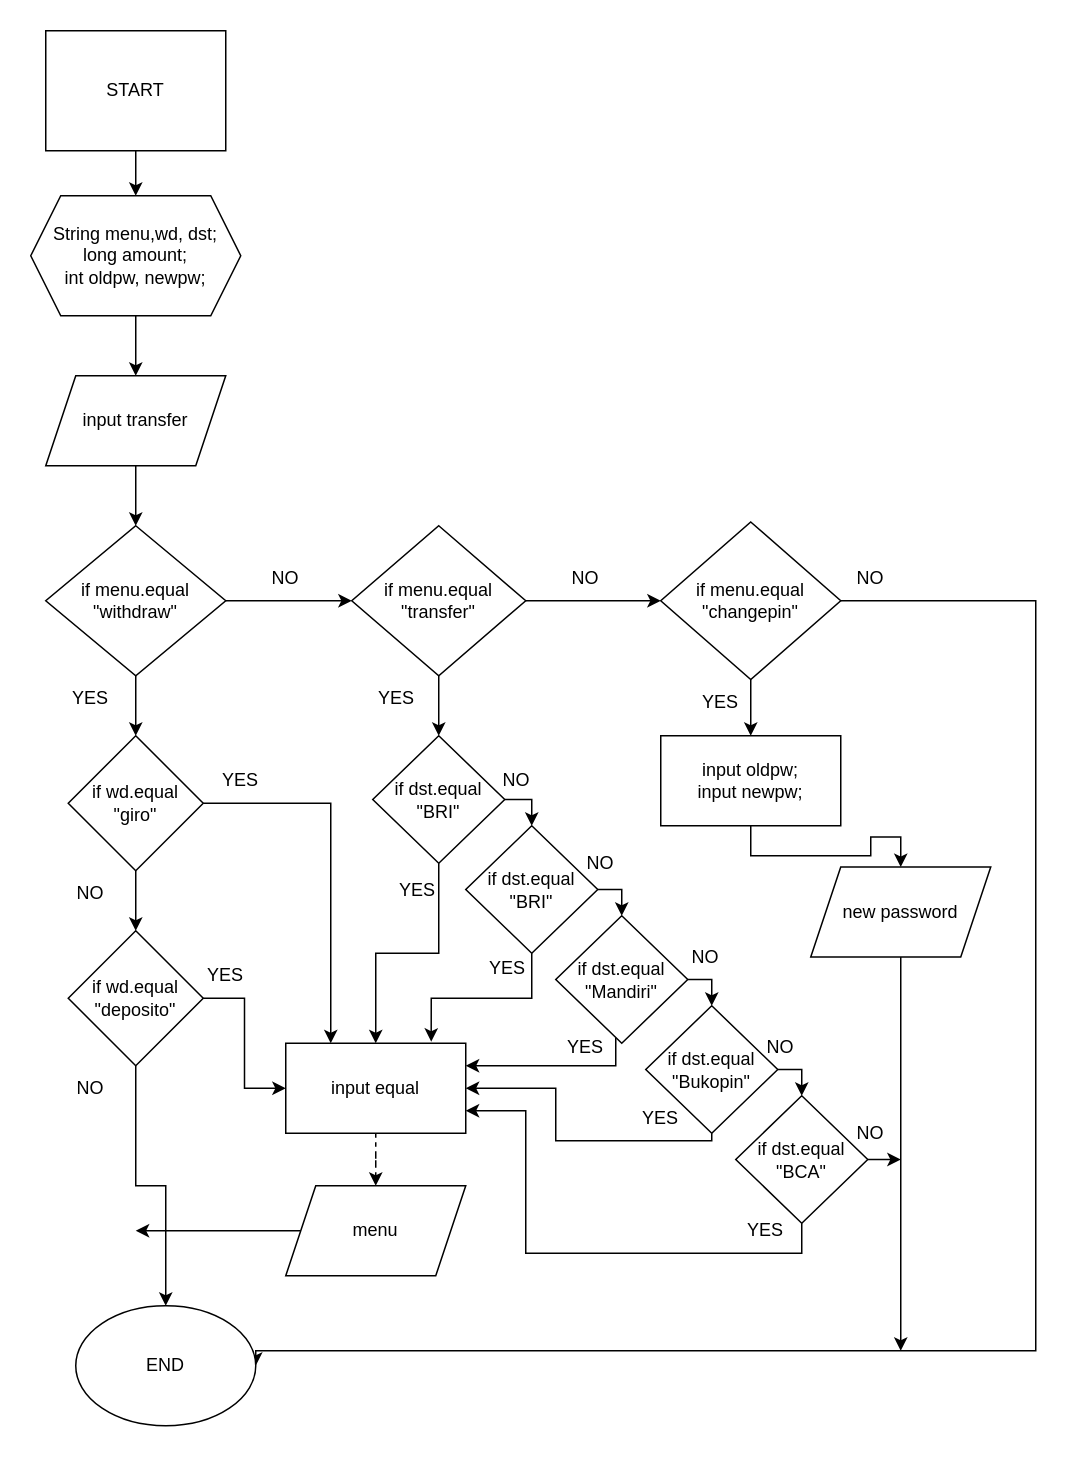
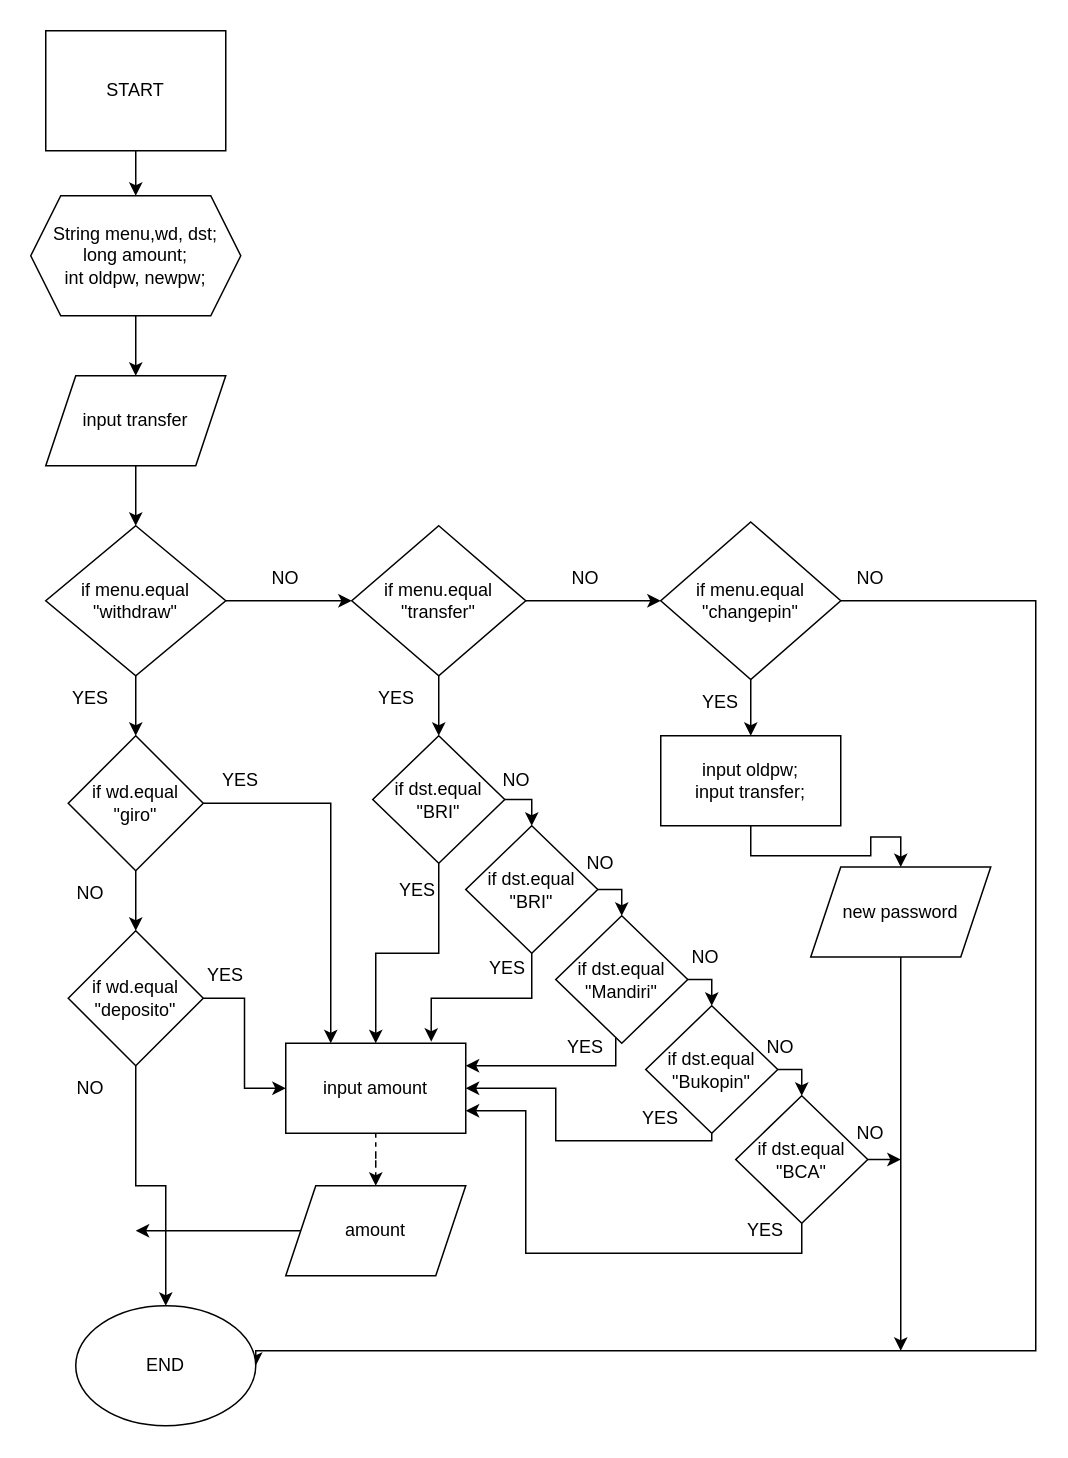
  <mxCell id="0" />
  <mxCell id="1" parent="0" />
  <mxCell id="2" value="" style="edgeStyle=orthogonalEdgeStyle;rounded=0;orthogonalLoop=1;jettySize=auto;html=1;" edge="1" parent="1" source="3" target="5"><mxGeometry relative="1" as="geometry" /></mxCell>
  <mxCell id="3" value="START" style="whiteSpace=wrap;html=1;rounded=0;" parent="1" vertex="1"><mxGeometry x="30" y="20" width="120" height="80" as="geometry" /></mxCell>
  <mxCell id="4" value="" style="edgeStyle=orthogonalEdgeStyle;rounded=0;orthogonalLoop=1;jettySize=auto;html=1;" edge="1" parent="1" source="5" target="7"><mxGeometry relative="1" as="geometry" /></mxCell>
  <mxCell id="5" value="String menu,wd, dst;&lt;br&gt;long amount;&lt;br&gt;int oldpw, newpw;" style="shape=hexagon;perimeter=hexagonPerimeter2;whiteSpace=wrap;html=1;fixedSize=1;" parent="1" vertex="1"><mxGeometry x="20" y="130" width="140" height="80" as="geometry" /></mxCell>
  <mxCell id="6" value="" style="edgeStyle=orthogonalEdgeStyle;rounded=0;orthogonalLoop=1;jettySize=auto;html=1;" edge="1" parent="1" source="7" target="10"><mxGeometry relative="1" as="geometry" /></mxCell>
  <mxCell id="7" value="input transfer" style="shape=parallelogram;perimeter=parallelogramPerimeter;whiteSpace=wrap;html=1;fixedSize=1;" parent="1" vertex="1"><mxGeometry x="30" y="250" width="120" height="60" as="geometry" /></mxCell>
  <mxCell id="8" style="edgeStyle=orthogonalEdgeStyle;rounded=0;orthogonalLoop=1;jettySize=auto;html=1;entryX=0;entryY=0.5;entryDx=0;entryDy=0;" edge="1" parent="1" source="10" target="13"><mxGeometry relative="1" as="geometry" /></mxCell>
  <mxCell id="9" value="" style="edgeStyle=orthogonalEdgeStyle;rounded=0;orthogonalLoop=1;jettySize=auto;html=1;" edge="1" parent="1" source="10" target="19"><mxGeometry relative="1" as="geometry" /></mxCell>
  <mxCell id="10" value="if menu.equal &quot;withdraw&quot;" style="rhombus;whiteSpace=wrap;html=1;" parent="1" vertex="1"><mxGeometry x="30" y="350" width="120" height="100" as="geometry" /></mxCell>
  <mxCell id="11" style="edgeStyle=orthogonalEdgeStyle;rounded=0;orthogonalLoop=1;jettySize=auto;html=1;entryX=0;entryY=0.5;entryDx=0;entryDy=0;" edge="1" parent="1" source="13" target="16"><mxGeometry relative="1" as="geometry"><mxPoint x="420" y="400" as="targetPoint" /></mxGeometry></mxCell>
  <mxCell id="12" value="" style="edgeStyle=orthogonalEdgeStyle;rounded=0;orthogonalLoop=1;jettySize=auto;html=1;" edge="1" parent="1" source="13" target="22"><mxGeometry relative="1" as="geometry" /></mxCell>
  <mxCell id="13" value="if menu.equal&lt;br&gt;&quot;transfer&quot;" style="rhombus;whiteSpace=wrap;html=1;" parent="1" vertex="1"><mxGeometry x="234" y="350" width="116" height="100" as="geometry" /></mxCell>
  <mxCell id="14" value="" style="edgeStyle=orthogonalEdgeStyle;rounded=0;orthogonalLoop=1;jettySize=auto;html=1;" edge="1" parent="1" source="16" target="24"><mxGeometry relative="1" as="geometry" /></mxCell>
  <mxCell id="15" style="edgeStyle=orthogonalEdgeStyle;rounded=0;orthogonalLoop=1;jettySize=auto;html=1;entryX=1;entryY=0.5;entryDx=0;entryDy=0;" edge="1" parent="1" source="16" target="42"><mxGeometry relative="1" as="geometry"><mxPoint x="600" y="900" as="targetPoint" /><Array as="points"><mxPoint x="690" y="400" /><mxPoint x="690" y="900" /></Array></mxGeometry></mxCell>
  <mxCell id="16" value="if menu.equal&lt;br&gt;&quot;changepin&quot;" style="rhombus;whiteSpace=wrap;html=1;" parent="1" vertex="1"><mxGeometry x="440" y="347.5" width="120" height="105" as="geometry" /></mxCell>
  <mxCell id="17" value="" style="edgeStyle=orthogonalEdgeStyle;rounded=0;orthogonalLoop=1;jettySize=auto;html=1;" edge="1" parent="1" source="19" target="27"><mxGeometry relative="1" as="geometry" /></mxCell>
  <mxCell id="18" style="edgeStyle=orthogonalEdgeStyle;rounded=0;orthogonalLoop=1;jettySize=auto;html=1;entryX=0.25;entryY=0;entryDx=0;entryDy=0;" edge="1" parent="1" source="19" target="44"><mxGeometry relative="1" as="geometry" /></mxCell>
  <mxCell id="19" value="if wd.equal&lt;br&gt;&quot;giro&quot;" style="rhombus;whiteSpace=wrap;html=1;" parent="1" vertex="1"><mxGeometry x="45" y="490" width="90" height="90" as="geometry" /></mxCell>
  <mxCell id="20" style="edgeStyle=orthogonalEdgeStyle;rounded=0;orthogonalLoop=1;jettySize=auto;html=1;entryX=0.5;entryY=0;entryDx=0;entryDy=0;" edge="1" parent="1" source="22" target="30"><mxGeometry relative="1" as="geometry"><Array as="points"><mxPoint x="354" y="533" /></Array></mxGeometry></mxCell>
  <mxCell id="21" style="edgeStyle=orthogonalEdgeStyle;rounded=0;orthogonalLoop=1;jettySize=auto;html=1;entryX=0.5;entryY=0;entryDx=0;entryDy=0;" edge="1" parent="1" source="22" target="44"><mxGeometry relative="1" as="geometry" /></mxCell>
  <mxCell id="22" value="if dst.equal&lt;br&gt;&quot;BRI&quot;" style="rhombus;whiteSpace=wrap;html=1;" parent="1" vertex="1"><mxGeometry x="248" y="490" width="88" height="85" as="geometry" /></mxCell>
  <mxCell id="23" style="edgeStyle=orthogonalEdgeStyle;rounded=0;orthogonalLoop=1;jettySize=auto;html=1;entryX=0.5;entryY=0;entryDx=0;entryDy=0;" edge="1" parent="1" source="24" target="41"><mxGeometry relative="1" as="geometry" /></mxCell>
- <mxCell id="24" value="input oldpw;&lt;br&gt;input newpw;" style="rounded=0;whiteSpace=wrap;html=1;" parent="1" vertex="1"><mxGeometry x="440" y="490" width="120" height="60" as="geometry" /></mxCell>
+ <mxCell id="24" value="input oldpw;&lt;br&gt;input transfer;" style="rounded=0;whiteSpace=wrap;html=1;" parent="1" vertex="1"><mxGeometry x="440" y="490" width="120" height="60" as="geometry" /></mxCell>
  <mxCell id="25" style="edgeStyle=orthogonalEdgeStyle;rounded=0;orthogonalLoop=1;jettySize=auto;html=1;entryX=0;entryY=0.5;entryDx=0;entryDy=0;" edge="1" parent="1" source="27" target="44"><mxGeometry relative="1" as="geometry" /></mxCell>
  <mxCell id="26" style="edgeStyle=orthogonalEdgeStyle;rounded=0;orthogonalLoop=1;jettySize=auto;html=1;entryX=0.5;entryY=0;entryDx=0;entryDy=0;" edge="1" parent="1" source="27" target="42"><mxGeometry relative="1" as="geometry"><mxPoint x="90" y="820" as="targetPoint" /></mxGeometry></mxCell>
  <mxCell id="27" value="if wd.equal&lt;br&gt;&quot;deposito&quot;" style="rhombus;whiteSpace=wrap;html=1;" vertex="1" parent="1"><mxGeometry x="45" y="620" width="90" height="90" as="geometry" /></mxCell>
  <mxCell id="28" style="edgeStyle=orthogonalEdgeStyle;rounded=0;orthogonalLoop=1;jettySize=auto;html=1;entryX=0.5;entryY=0;entryDx=0;entryDy=0;" edge="1" parent="1" source="30" target="33"><mxGeometry relative="1" as="geometry"><Array as="points"><mxPoint x="414" y="593" /></Array></mxGeometry></mxCell>
  <mxCell id="29" style="edgeStyle=orthogonalEdgeStyle;rounded=0;orthogonalLoop=1;jettySize=auto;html=1;entryX=0.808;entryY=-0.017;entryDx=0;entryDy=0;entryPerimeter=0;" edge="1" parent="1" source="30" target="44"><mxGeometry relative="1" as="geometry" /></mxCell>
  <mxCell id="30" value="if dst.equal&lt;br&gt;&quot;BRI&quot;" style="rhombus;whiteSpace=wrap;html=1;" vertex="1" parent="1"><mxGeometry x="310" y="550" width="88" height="85" as="geometry" /></mxCell>
  <mxCell id="31" style="edgeStyle=orthogonalEdgeStyle;rounded=0;orthogonalLoop=1;jettySize=auto;html=1;exitX=1;exitY=0.5;exitDx=0;exitDy=0;entryX=0.5;entryY=0;entryDx=0;entryDy=0;" edge="1" parent="1" source="33" target="36"><mxGeometry relative="1" as="geometry" /></mxCell>
  <mxCell id="32" style="edgeStyle=orthogonalEdgeStyle;rounded=0;orthogonalLoop=1;jettySize=auto;html=1;entryX=1;entryY=0.25;entryDx=0;entryDy=0;" edge="1" parent="1" source="33" target="44"><mxGeometry relative="1" as="geometry"><Array as="points"><mxPoint x="410" y="710" /></Array></mxGeometry></mxCell>
  <mxCell id="33" value="if dst.equal&lt;br&gt;&quot;Mandiri&quot;" style="rhombus;whiteSpace=wrap;html=1;" vertex="1" parent="1"><mxGeometry x="370" y="610" width="88" height="85" as="geometry" /></mxCell>
  <mxCell id="34" style="edgeStyle=orthogonalEdgeStyle;rounded=0;orthogonalLoop=1;jettySize=auto;html=1;exitX=1;exitY=0.5;exitDx=0;exitDy=0;entryX=0.5;entryY=0;entryDx=0;entryDy=0;" edge="1" parent="1" source="36" target="39"><mxGeometry relative="1" as="geometry" /></mxCell>
  <mxCell id="35" style="edgeStyle=orthogonalEdgeStyle;rounded=0;orthogonalLoop=1;jettySize=auto;html=1;entryX=1;entryY=0.5;entryDx=0;entryDy=0;" edge="1" parent="1" source="36" target="44"><mxGeometry relative="1" as="geometry"><Array as="points"><mxPoint x="474" y="760" /><mxPoint x="370" y="760" /><mxPoint x="370" y="725" /></Array></mxGeometry></mxCell>
  <mxCell id="36" value="if dst.equal&lt;br&gt;&quot;Bukopin&quot;" style="rhombus;whiteSpace=wrap;html=1;" vertex="1" parent="1"><mxGeometry x="430" y="670" width="88" height="85" as="geometry" /></mxCell>
  <mxCell id="37" style="edgeStyle=orthogonalEdgeStyle;rounded=0;orthogonalLoop=1;jettySize=auto;html=1;exitX=0.5;exitY=1;exitDx=0;exitDy=0;entryX=1;entryY=0.75;entryDx=0;entryDy=0;" edge="1" parent="1" source="39" target="44"><mxGeometry relative="1" as="geometry"><Array as="points"><mxPoint x="534" y="835" /><mxPoint x="350" y="835" /><mxPoint x="350" y="740" /></Array></mxGeometry></mxCell>
  <mxCell id="38" style="edgeStyle=orthogonalEdgeStyle;rounded=0;orthogonalLoop=1;jettySize=auto;html=1;" edge="1" parent="1" source="39"><mxGeometry relative="1" as="geometry"><mxPoint x="600" y="772.5" as="targetPoint" /></mxGeometry></mxCell>
  <mxCell id="39" value="if dst.equal&lt;br&gt;&quot;BCA&quot;" style="rhombus;whiteSpace=wrap;html=1;" vertex="1" parent="1"><mxGeometry x="490" y="730" width="88" height="85" as="geometry" /></mxCell>
  <mxCell id="40" style="edgeStyle=orthogonalEdgeStyle;rounded=0;orthogonalLoop=1;jettySize=auto;html=1;" edge="1" parent="1" source="41"><mxGeometry relative="1" as="geometry"><mxPoint x="600" y="900" as="targetPoint" /></mxGeometry></mxCell>
  <mxCell id="41" value="new password" style="shape=parallelogram;perimeter=parallelogramPerimeter;whiteSpace=wrap;html=1;fixedSize=1;" vertex="1" parent="1"><mxGeometry x="540" y="577.5" width="120" height="60" as="geometry" /></mxCell>
  <mxCell id="42" value="END" style="ellipse;whiteSpace=wrap;html=1;" vertex="1" parent="1"><mxGeometry x="50" y="870" width="120" height="80" as="geometry" /></mxCell>
  <mxCell id="43" value="" style="edgeStyle=orthogonalEdgeStyle;rounded=0;orthogonalLoop=1;jettySize=auto;html=1;dashed=1;" edge="1" parent="1" source="44" target="46"><mxGeometry relative="1" as="geometry" /></mxCell>
- <mxCell id="44" value="input equal" style="rounded=0;whiteSpace=wrap;html=1;" vertex="1" parent="1"><mxGeometry x="190" y="695" width="120" height="60" as="geometry" /></mxCell>
+ <mxCell id="44" value="input amount" style="rounded=0;whiteSpace=wrap;html=1;" vertex="1" parent="1"><mxGeometry x="190" y="695" width="120" height="60" as="geometry" /></mxCell>
  <mxCell id="45" style="edgeStyle=orthogonalEdgeStyle;rounded=0;orthogonalLoop=1;jettySize=auto;html=1;" edge="1" parent="1" source="46"><mxGeometry relative="1" as="geometry"><mxPoint x="90" y="820" as="targetPoint" /></mxGeometry></mxCell>
- <mxCell id="46" value="menu" style="shape=parallelogram;perimeter=parallelogramPerimeter;whiteSpace=wrap;html=1;fixedSize=1;" vertex="1" parent="1"><mxGeometry x="190" y="790" width="120" height="60" as="geometry" /></mxCell>
+ <mxCell id="46" value="amount" style="shape=parallelogram;perimeter=parallelogramPerimeter;whiteSpace=wrap;html=1;fixedSize=1;" vertex="1" parent="1"><mxGeometry x="190" y="790" width="120" height="60" as="geometry" /></mxCell>
  <mxCell id="47" value="YES" style="text;html=1;strokeColor=none;fillColor=none;align=center;verticalAlign=middle;whiteSpace=wrap;rounded=0;" vertex="1" parent="1"><mxGeometry x="30" y="450" width="60" height="30" as="geometry" /></mxCell>
  <mxCell id="48" value="YES" style="text;html=1;strokeColor=none;fillColor=none;align=center;verticalAlign=middle;whiteSpace=wrap;rounded=0;" vertex="1" parent="1"><mxGeometry x="130" y="505" width="60" height="30" as="geometry" /></mxCell>
  <mxCell id="49" value="YES" style="text;html=1;strokeColor=none;fillColor=none;align=center;verticalAlign=middle;whiteSpace=wrap;rounded=0;" vertex="1" parent="1"><mxGeometry x="120" y="635" width="60" height="30" as="geometry" /></mxCell>
  <mxCell id="50" value="YES" style="text;html=1;strokeColor=none;fillColor=none;align=center;verticalAlign=middle;whiteSpace=wrap;rounded=0;" vertex="1" parent="1"><mxGeometry x="248" y="577.5" width="60" height="30" as="geometry" /></mxCell>
  <mxCell id="51" value="YES" style="text;html=1;strokeColor=none;fillColor=none;align=center;verticalAlign=middle;whiteSpace=wrap;rounded=0;" vertex="1" parent="1"><mxGeometry x="308" y="630" width="60" height="30" as="geometry" /></mxCell>
  <mxCell id="52" value="YES" style="text;html=1;strokeColor=none;fillColor=none;align=center;verticalAlign=middle;whiteSpace=wrap;rounded=0;" vertex="1" parent="1"><mxGeometry x="360" y="682.5" width="60" height="30" as="geometry" /></mxCell>
  <mxCell id="53" value="YES" style="text;html=1;strokeColor=none;fillColor=none;align=center;verticalAlign=middle;whiteSpace=wrap;rounded=0;" vertex="1" parent="1"><mxGeometry x="410" y="730" width="60" height="30" as="geometry" /></mxCell>
  <mxCell id="54" value="YES" style="text;html=1;strokeColor=none;fillColor=none;align=center;verticalAlign=middle;whiteSpace=wrap;rounded=0;" vertex="1" parent="1"><mxGeometry x="480" y="805" width="60" height="30" as="geometry" /></mxCell>
  <mxCell id="55" value="NO" style="text;html=1;strokeColor=none;fillColor=none;align=center;verticalAlign=middle;whiteSpace=wrap;rounded=0;" vertex="1" parent="1"><mxGeometry x="160" y="370" width="60" height="30" as="geometry" /></mxCell>
  <mxCell id="56" value="NO" style="text;html=1;strokeColor=none;fillColor=none;align=center;verticalAlign=middle;whiteSpace=wrap;rounded=0;" vertex="1" parent="1"><mxGeometry x="360" y="370" width="60" height="30" as="geometry" /></mxCell>
  <mxCell id="57" value="NO" style="text;html=1;strokeColor=none;fillColor=none;align=center;verticalAlign=middle;whiteSpace=wrap;rounded=0;" vertex="1" parent="1"><mxGeometry x="550" y="370" width="60" height="30" as="geometry" /></mxCell>
  <mxCell id="58" value="NO" style="text;html=1;strokeColor=none;fillColor=none;align=center;verticalAlign=middle;whiteSpace=wrap;rounded=0;" vertex="1" parent="1"><mxGeometry x="370" y="560" width="60" height="30" as="geometry" /></mxCell>
  <mxCell id="59" value="NO" style="text;html=1;strokeColor=none;fillColor=none;align=center;verticalAlign=middle;whiteSpace=wrap;rounded=0;" vertex="1" parent="1"><mxGeometry x="314" y="505" width="60" height="30" as="geometry" /></mxCell>
  <mxCell id="60" value="NO" style="text;html=1;strokeColor=none;fillColor=none;align=center;verticalAlign=middle;whiteSpace=wrap;rounded=0;" vertex="1" parent="1"><mxGeometry x="440" y="622.5" width="60" height="30" as="geometry" /></mxCell>
  <mxCell id="61" value="NO" style="text;html=1;strokeColor=none;fillColor=none;align=center;verticalAlign=middle;whiteSpace=wrap;rounded=0;" vertex="1" parent="1"><mxGeometry x="490" y="682.5" width="60" height="30" as="geometry" /></mxCell>
  <mxCell id="62" value="NO" style="text;html=1;strokeColor=none;fillColor=none;align=center;verticalAlign=middle;whiteSpace=wrap;rounded=0;" vertex="1" parent="1"><mxGeometry x="550" y="740" width="60" height="30" as="geometry" /></mxCell>
  <mxCell id="63" value="YES" style="text;html=1;strokeColor=none;fillColor=none;align=center;verticalAlign=middle;whiteSpace=wrap;rounded=0;" vertex="1" parent="1"><mxGeometry x="234" y="450" width="60" height="30" as="geometry" /></mxCell>
  <mxCell id="64" value="YES" style="text;html=1;strokeColor=none;fillColor=none;align=center;verticalAlign=middle;whiteSpace=wrap;rounded=0;" vertex="1" parent="1"><mxGeometry x="450" y="452.5" width="60" height="30" as="geometry" /></mxCell>
  <mxCell id="65" value="NO" style="text;html=1;strokeColor=none;fillColor=none;align=center;verticalAlign=middle;whiteSpace=wrap;rounded=0;" vertex="1" parent="1"><mxGeometry x="30" y="580" width="60" height="30" as="geometry" /></mxCell>
  <mxCell id="66" value="NO" style="text;html=1;strokeColor=none;fillColor=none;align=center;verticalAlign=middle;whiteSpace=wrap;rounded=0;" vertex="1" parent="1"><mxGeometry x="30" y="710" width="60" height="30" as="geometry" /></mxCell>
